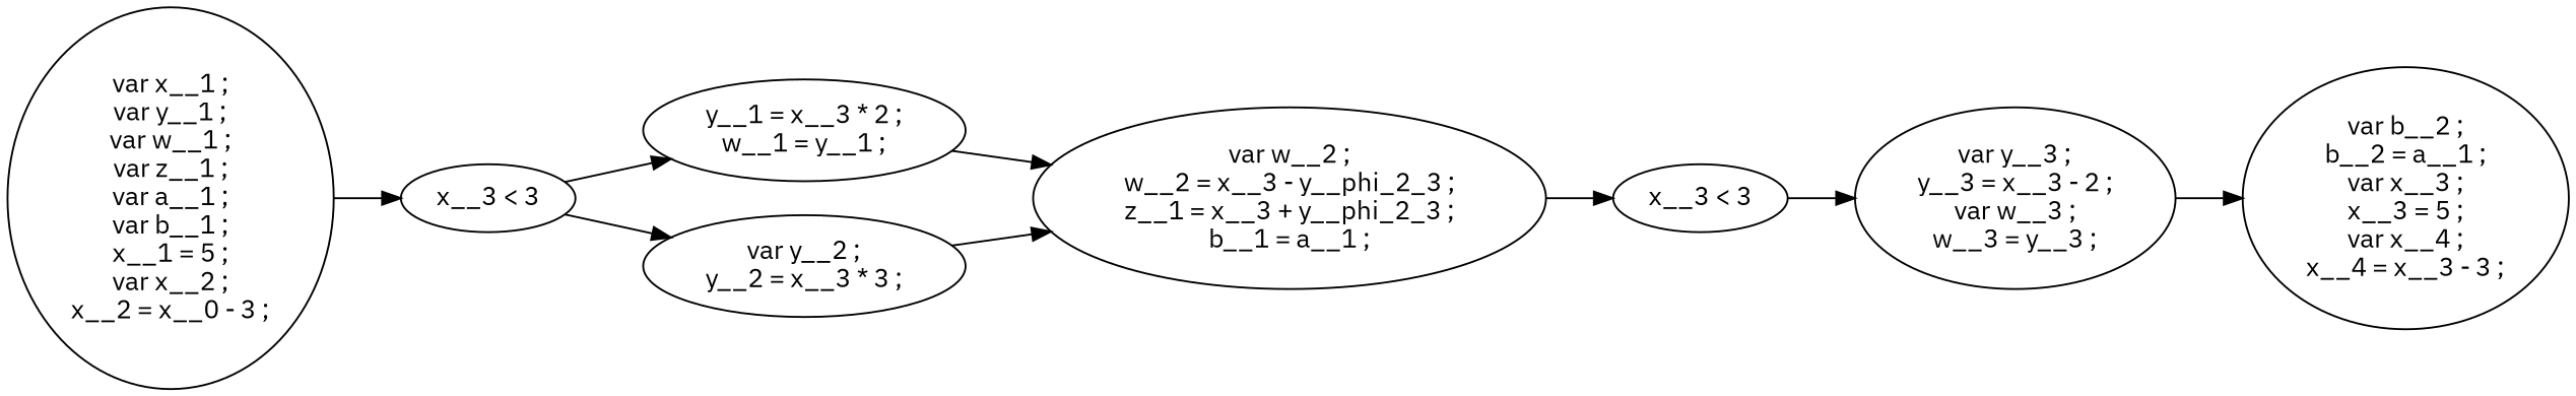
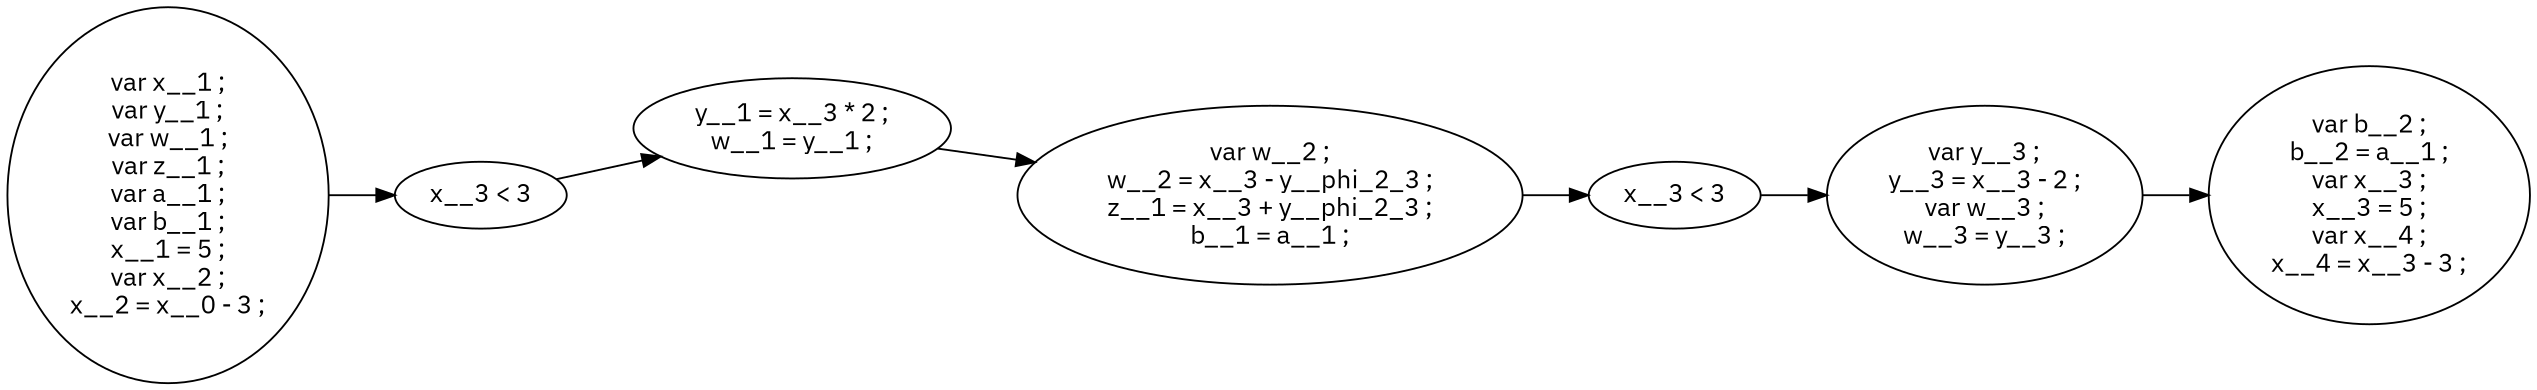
  digraph {
    fontname="IBM Plex Sans"
    rankdir=LR
    node [fontname="IBM Plex Sans"]
    edge [fontname="IBM Plex Sans"]
    n1 [label="var x__1 ;\nvar y__1 ;\nvar w__1 ;\nvar z__1 ;\nvar a__1 ;\nvar b__1 ;\nx__1 = 5 ;\nvar x__2 ;\nx__2 = x__0 - 3 ;"]
    n2 [label="x__3 < 3"]
    n3 [label="y__1 = x__3 * 2 ;\nw__1 = y__1 ;"]
-   n4 [label="var y__2 ;\ny__2 = x__3 * 3 ;"]
    n5 [label="var w__2 ;\nw__2 = x__3 - y__phi_2_3 ;\nz__1 = x__3 + y__phi_2_3 ;\nb__1 = a__1 ;"]
    n6 [label="x__3 < 3"]
    n7 [label="var y__3 ;\ny__3 = x__3 - 2 ;\nvar w__3 ;\nw__3 = y__3 ;"]
    n8 [label="var b__2 ;\nb__2 = a__1 ;\nvar x__3 ;\nx__3 = 5 ;\nvar x__4 ;\nx__4 = x__3 - 3 ;"]
    n1 -> n2
    n2 -> n3
-   n2 -> n4
    n3 -> n5
-   n4 -> n5
    n5 -> n6
    n6 -> n7
    n7 -> n8
  }
